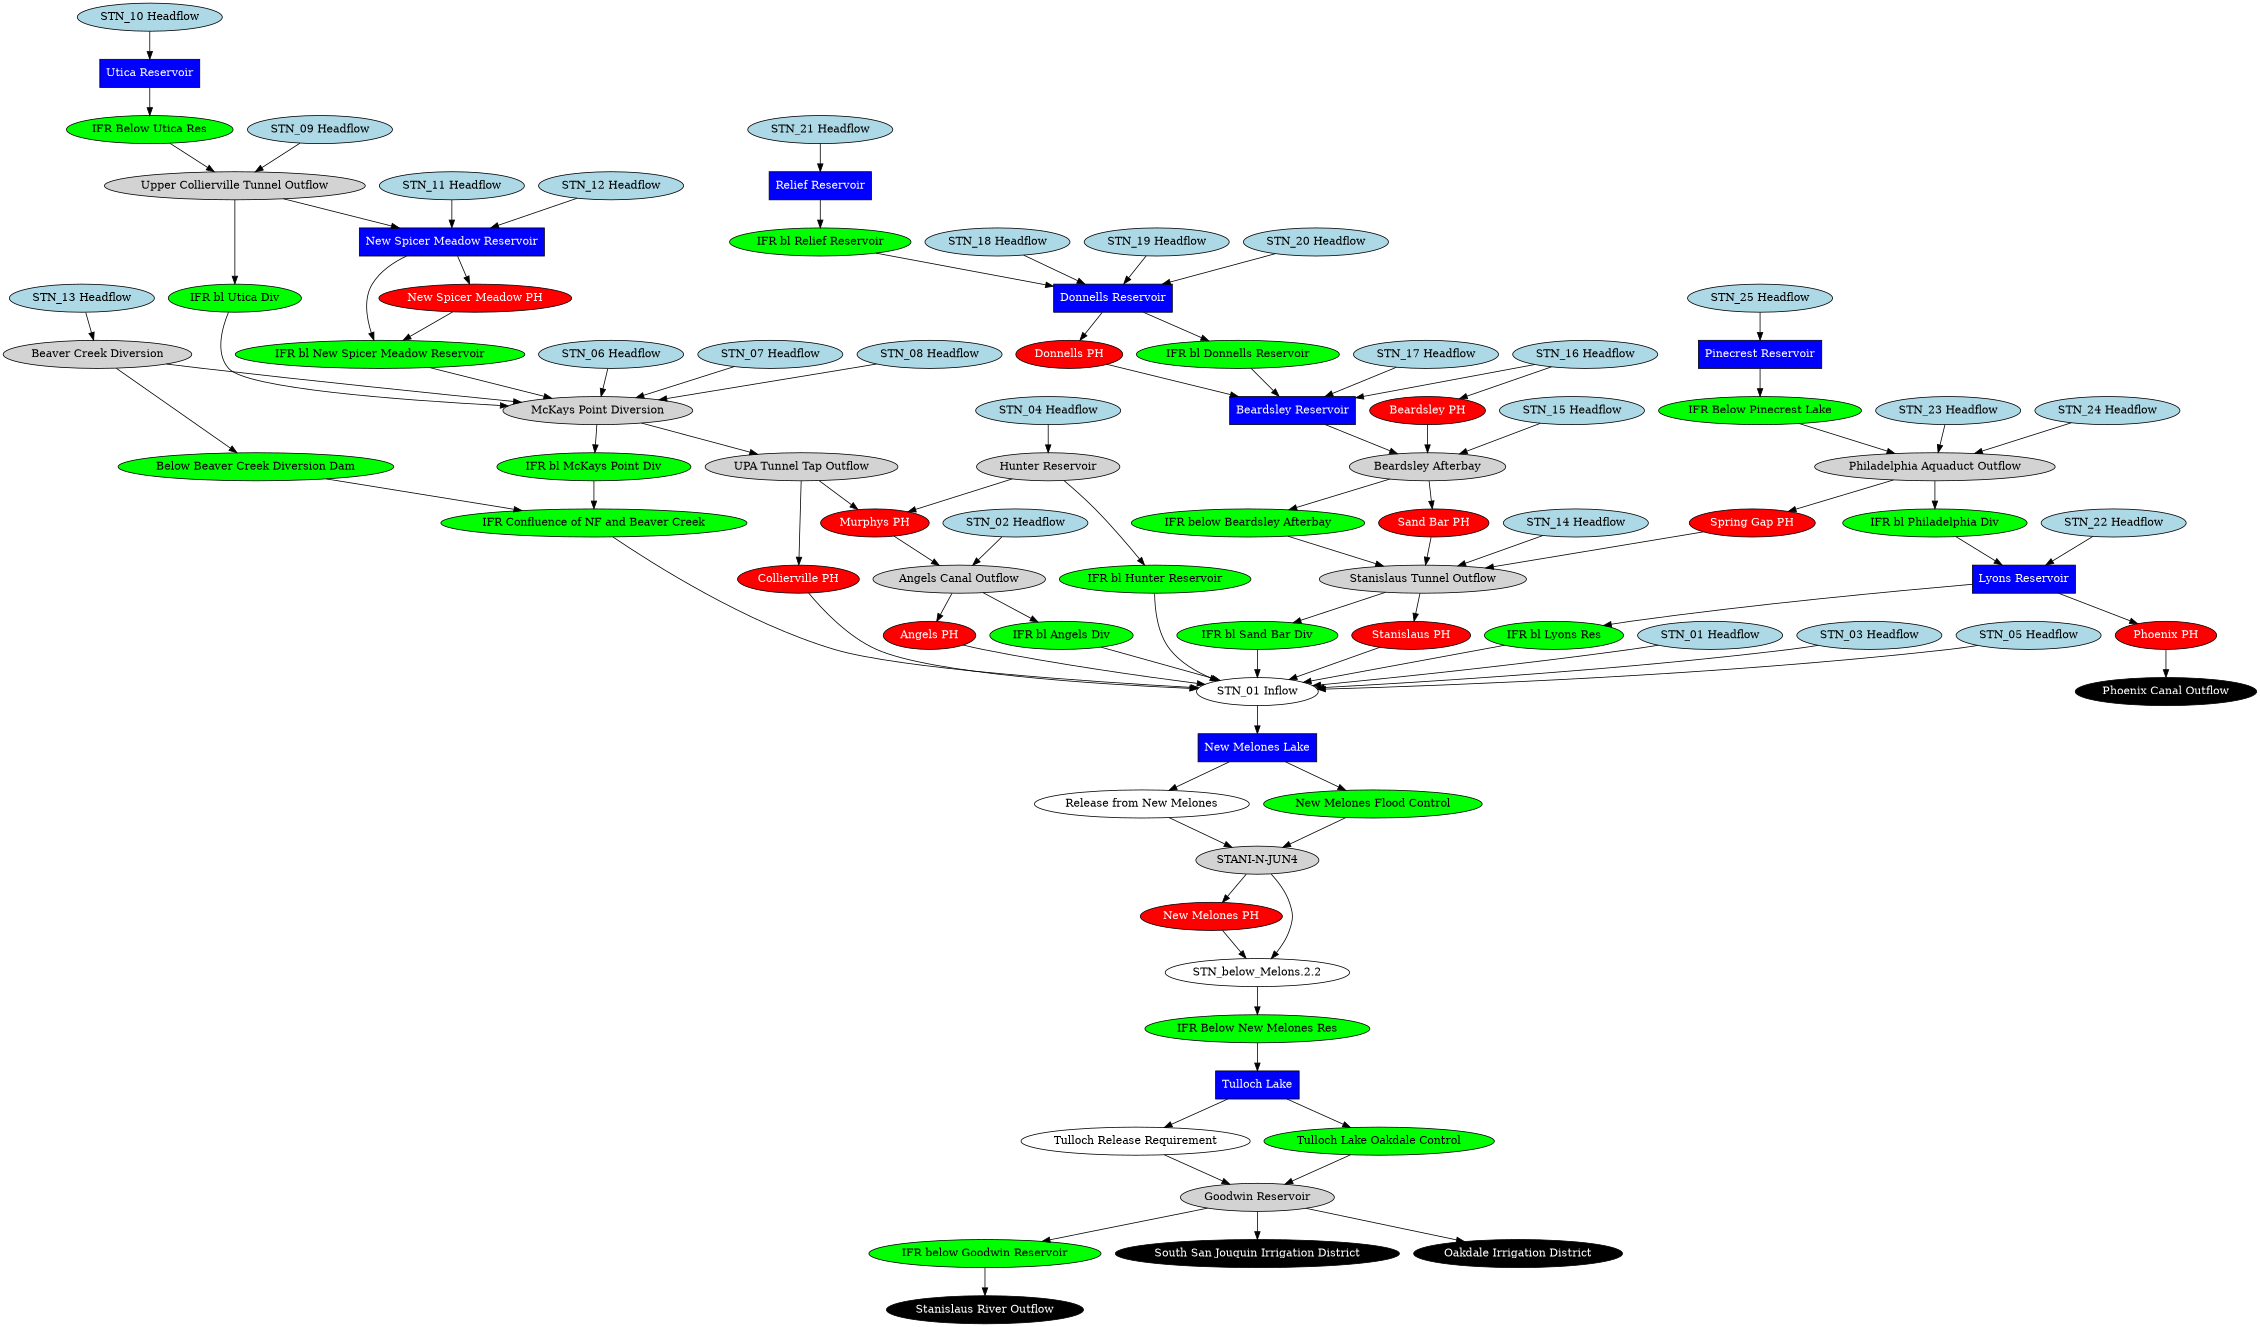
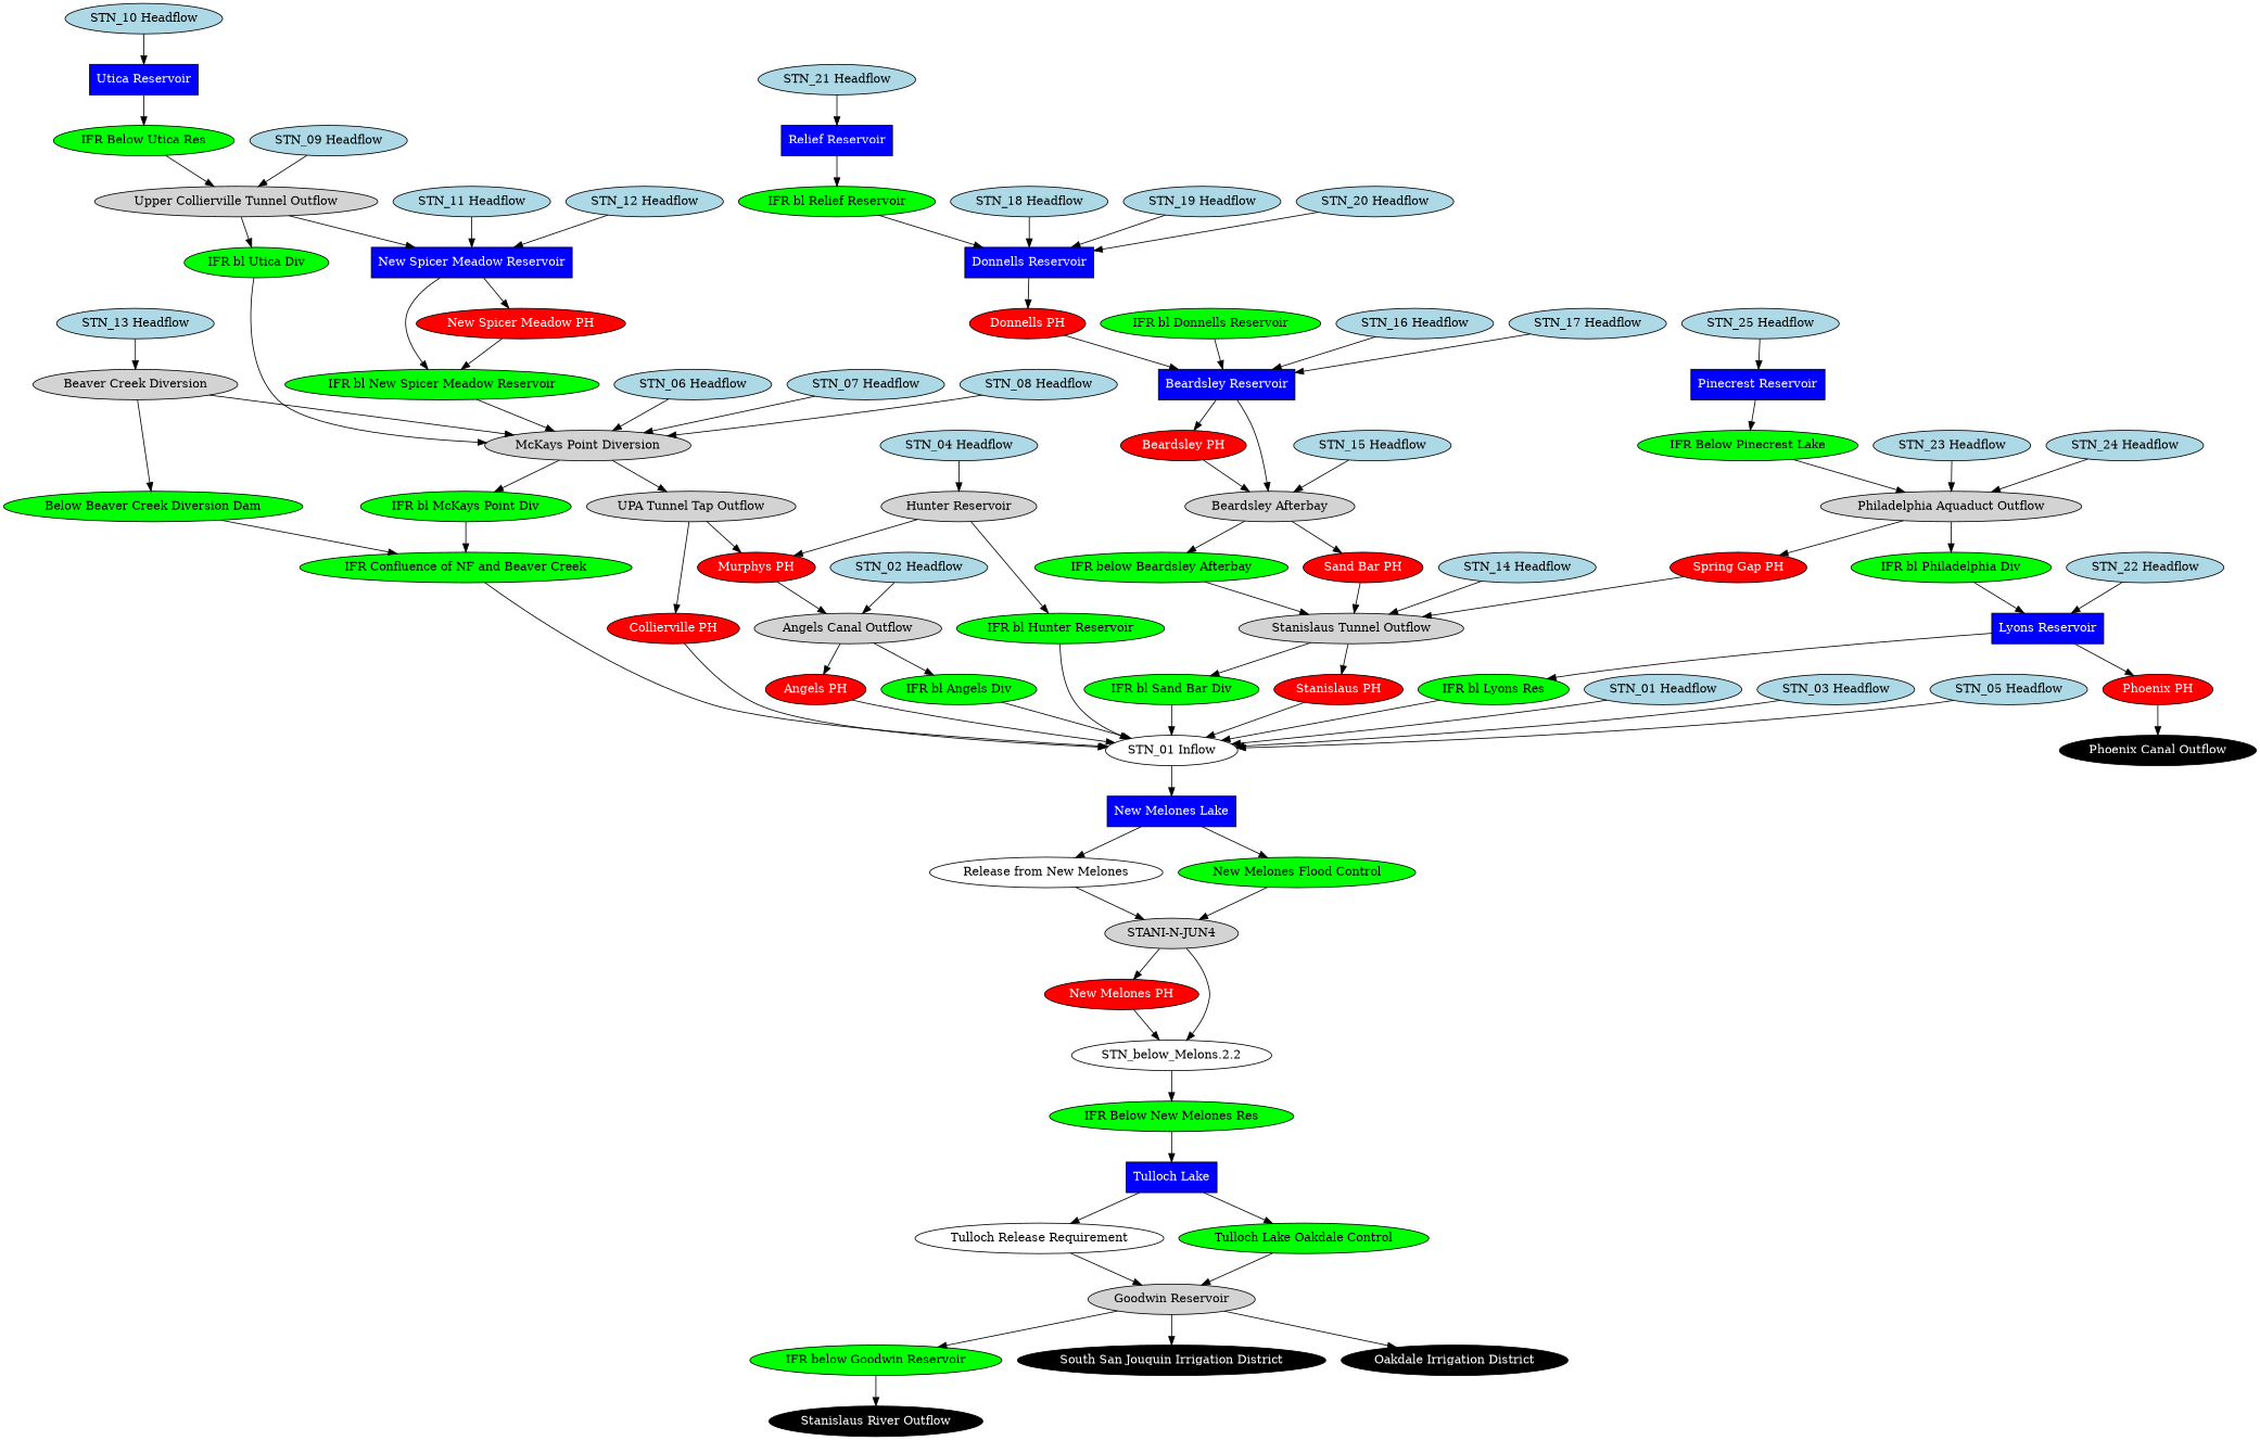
  digraph {
    node [fillcolor=lightblue fontcolor=black shape=oval style=filled]
    "Angels PH" [fillcolor=red fontcolor=white]
    "STN_01 Inflow" [fillcolor=white]
    "New Melones Lake" [fillcolor=blue fontcolor=white shape=rect]
    "Angels Canal Outflow" [fillcolor=lightgrey]
    "IFR bl Angels Div" [fillcolor=green]
    "Beardsley Reservoir" [fillcolor=blue fontcolor=white shape=rect]
    "Beardsley PH" [fillcolor=red fontcolor=white]
    "Beardsley Afterbay" [fillcolor=lightgrey]
    "IFR below Beardsley Afterbay" [fillcolor=green]
    "Sand Bar PH" [fillcolor=red fontcolor=white]
    "Beaver Creek Diversion" [fillcolor=lightgrey]
    "Below Beaver Creek Diversion Dam" [fillcolor=green]
    "McKays Point Diversion" [fillcolor=lightgrey]
    "IFR Confluence of NF and Beaver Creek" [fillcolor=green]
    "IFR bl McKays Point Div" [fillcolor=green]
    "UPA Tunnel Tap Outflow" [fillcolor=lightgrey]
    "Collierville PH" [fillcolor=red fontcolor=white]
    "Donnells PH" [fillcolor=red fontcolor=white]
    "Donnells Reservoir" [fillcolor=blue fontcolor=white shape=rect]
    "IFR bl Donnells Reservoir" [fillcolor=green]
    "IFR bl Hunter Reservoir" [fillcolor=green]
    "IFR bl Lyons Res" [fillcolor=green]
    "IFR bl New Spicer Meadow Reservoir" [fillcolor=green]
    "IFR bl Philadelphia Div" [fillcolor=green]
    "Lyons Reservoir" [fillcolor=blue fontcolor=white shape=rect]
    "Phoenix PH" [fillcolor=red fontcolor=white]
    "IFR bl Relief Reservoir" [fillcolor=green]
    "IFR bl Sand Bar Div" [fillcolor=green]
    "IFR bl Utica Div" [fillcolor=green]
    "IFR Below New Melones Res" [fillcolor=green]
    "Tulloch Lake" [fillcolor=blue fontcolor=white shape=rect]
    "Tulloch Release Requirement" [fillcolor=white]
    n33 [fillcolor=green label="Tulloch Lake Oakdale Control"]
    "IFR below Goodwin Reservoir" [fillcolor=green]
    "Stanislaus River Outflow" [fillcolor=black fontcolor=white]
    "IFR Below Pinecrest Lake" [fillcolor=green]
    "Philadelphia Aquaduct Outflow" [fillcolor=lightgrey]
    "Spring Gap PH" [fillcolor=red fontcolor=white]
    "IFR Below Utica Res" [fillcolor=green]
    "Upper Collierville Tunnel Outflow" [fillcolor=lightgrey]
    "New Spicer Meadow Reservoir" [fillcolor=blue fontcolor=white shape=rect]
    "Stanislaus Tunnel Outflow" [fillcolor=lightgrey]
    "Stanislaus PH" [fillcolor=red fontcolor=white]
    "Hunter Reservoir" [fillcolor=lightgrey]
    "Murphys PH" [fillcolor=red fontcolor=white]
    "Phoenix Canal Outflow" [fillcolor=black fontcolor=white]
    "Release from New Melones" [fillcolor=white]
    "New Melones Flood Control" [fillcolor=green]
    "STANI-N-JUN4" [fillcolor=lightgrey]
    "New Melones PH" [fillcolor=red fontcolor=white]
    "STN_below_Melons.2.2" [fillcolor=white]
    "New Spicer Meadow PH" [fillcolor=red fontcolor=white]
    "Pinecrest Reservoir" [fillcolor=blue fontcolor=white shape=rect]
    "Relief Reservoir" [fillcolor=blue fontcolor=white shape=rect]
    "South San Jouquin Irrigation District" [fillcolor=black fontcolor=white]
    "Oakdale Irrigation District" [fillcolor=black fontcolor=white]
    "STN_01 Headflow"
    "STN_02 Headflow"
    "STN_03 Headflow"
    "STN_04 Headflow"
    "STN_05 Headflow"
    "STN_06 Headflow"
    "STN_07 Headflow"
    "STN_08 Headflow"
    "STN_09 Headflow"
    "Utica Reservoir" [fillcolor=blue fontcolor=white shape=rect]
    "STN_10 Headflow"
    "STN_11 Headflow"
    "STN_12 Headflow"
    "STN_13 Headflow"
    "STN_14 Headflow"
    "STN_15 Headflow"
    "STN_16 Headflow"
    "STN_17 Headflow"
    "STN_18 Headflow"
    "STN_19 Headflow"
    "STN_20 Headflow"
    "STN_21 Headflow"
    "STN_22 Headflow"
    "STN_23 Headflow"
    "STN_24 Headflow"
    "STN_25 Headflow"
    "Goodwin Reservoir" [fillcolor=lightgrey]
    "Angels PH" -> "STN_01 Inflow"
    "STN_01 Inflow" -> "New Melones Lake"
    "New Melones Lake" -> "Release from New Melones"
    "New Melones Lake" -> "New Melones Flood Control"
    "Angels Canal Outflow" -> "Angels PH"
    "Angels Canal Outflow" -> "IFR bl Angels Div"
    "IFR bl Angels Div" -> "STN_01 Inflow"
-   "STN_16 Headflow" -> "Beardsley PH"
+   "Beardsley Reservoir" -> "Beardsley PH"
    "Beardsley Reservoir" -> "Beardsley Afterbay"
    "Beardsley PH" -> "Beardsley Afterbay"
    "Beardsley Afterbay" -> "IFR below Beardsley Afterbay"
    "Beardsley Afterbay" -> "Sand Bar PH"
    "IFR below Beardsley Afterbay" -> "Stanislaus Tunnel Outflow"
    "Sand Bar PH" -> "Stanislaus Tunnel Outflow"
    "Beaver Creek Diversion" -> "Below Beaver Creek Diversion Dam"
    "Beaver Creek Diversion" -> "McKays Point Diversion"
    "Below Beaver Creek Diversion Dam" -> "IFR Confluence of NF and Beaver Creek"
    "McKays Point Diversion" -> "IFR bl McKays Point Div"
    "McKays Point Diversion" -> "UPA Tunnel Tap Outflow"
    "IFR Confluence of NF and Beaver Creek" -> "STN_01 Inflow"
    "IFR bl McKays Point Div" -> "IFR Confluence of NF and Beaver Creek"
    "UPA Tunnel Tap Outflow" -> "Collierville PH"
    "UPA Tunnel Tap Outflow" -> "Murphys PH"
    "Collierville PH" -> "STN_01 Inflow"
    "Donnells PH" -> "Beardsley Reservoir"
    "Donnells Reservoir" -> "Donnells PH"
-   "Donnells Reservoir" -> "IFR bl Donnells Reservoir"
    "IFR bl Donnells Reservoir" -> "Beardsley Reservoir"
    "IFR bl Hunter Reservoir" -> "STN_01 Inflow"
    "IFR bl Lyons Res" -> "STN_01 Inflow"
    "IFR bl New Spicer Meadow Reservoir" -> "McKays Point Diversion"
    "IFR bl Philadelphia Div" -> "Lyons Reservoir"
    "Lyons Reservoir" -> "IFR bl Lyons Res"
    "Lyons Reservoir" -> "Phoenix PH"
    "Phoenix PH" -> "Phoenix Canal Outflow"
    "IFR bl Relief Reservoir" -> "Donnells Reservoir"
    "IFR bl Sand Bar Div" -> "STN_01 Inflow"
    "IFR bl Utica Div" -> "McKays Point Diversion"
    "IFR Below New Melones Res" -> "Tulloch Lake"
    "Tulloch Lake" -> "Tulloch Release Requirement"
    "Tulloch Lake" -> n33
    "Tulloch Release Requirement" -> "Goodwin Reservoir"
    n33 -> "Goodwin Reservoir"
    "IFR below Goodwin Reservoir" -> "Stanislaus River Outflow"
    "IFR Below Pinecrest Lake" -> "Philadelphia Aquaduct Outflow"
    "Philadelphia Aquaduct Outflow" -> "IFR bl Philadelphia Div"
    "Philadelphia Aquaduct Outflow" -> "Spring Gap PH"
    "Spring Gap PH" -> "Stanislaus Tunnel Outflow"
    "IFR Below Utica Res" -> "Upper Collierville Tunnel Outflow"
    "Upper Collierville Tunnel Outflow" -> "IFR bl Utica Div"
    "Upper Collierville Tunnel Outflow" -> "New Spicer Meadow Reservoir"
    "New Spicer Meadow Reservoir" -> "IFR bl New Spicer Meadow Reservoir"
    "New Spicer Meadow Reservoir" -> "New Spicer Meadow PH"
    "Stanislaus Tunnel Outflow" -> "IFR bl Sand Bar Div"
    "Stanislaus Tunnel Outflow" -> "Stanislaus PH"
    "Stanislaus PH" -> "STN_01 Inflow"
    "Hunter Reservoir" -> "IFR bl Hunter Reservoir"
    "Hunter Reservoir" -> "Murphys PH"
    "Murphys PH" -> "Angels Canal Outflow"
    "Release from New Melones" -> "STANI-N-JUN4"
    "New Melones Flood Control" -> "STANI-N-JUN4"
    "STANI-N-JUN4" -> "New Melones PH"
    "STANI-N-JUN4" -> "STN_below_Melons.2.2"
    "New Melones PH" -> "STN_below_Melons.2.2"
    "STN_below_Melons.2.2" -> "IFR Below New Melones Res"
    "New Spicer Meadow PH" -> "IFR bl New Spicer Meadow Reservoir"
    "Pinecrest Reservoir" -> "IFR Below Pinecrest Lake"
    "Relief Reservoir" -> "IFR bl Relief Reservoir"
    "STN_01 Headflow" -> "STN_01 Inflow"
    "STN_02 Headflow" -> "Angels Canal Outflow"
    "STN_03 Headflow" -> "STN_01 Inflow"
    "STN_04 Headflow" -> "Hunter Reservoir"
    "STN_05 Headflow" -> "STN_01 Inflow"
    "STN_06 Headflow" -> "McKays Point Diversion"
    "STN_07 Headflow" -> "McKays Point Diversion"
    "STN_08 Headflow" -> "McKays Point Diversion"
    "STN_09 Headflow" -> "Upper Collierville Tunnel Outflow"
    "Utica Reservoir" -> "IFR Below Utica Res"
    "STN_10 Headflow" -> "Utica Reservoir"
    "STN_11 Headflow" -> "New Spicer Meadow Reservoir"
    "STN_12 Headflow" -> "New Spicer Meadow Reservoir"
    "STN_13 Headflow" -> "Beaver Creek Diversion"
    "STN_14 Headflow" -> "Stanislaus Tunnel Outflow"
    "STN_15 Headflow" -> "Beardsley Afterbay"
    "STN_16 Headflow" -> "Beardsley Reservoir"
    "STN_17 Headflow" -> "Beardsley Reservoir"
    "STN_18 Headflow" -> "Donnells Reservoir"
    "STN_19 Headflow" -> "Donnells Reservoir"
    "STN_20 Headflow" -> "Donnells Reservoir"
    "STN_21 Headflow" -> "Relief Reservoir"
    "STN_22 Headflow" -> "Lyons Reservoir"
    "STN_23 Headflow" -> "Philadelphia Aquaduct Outflow"
    "STN_24 Headflow" -> "Philadelphia Aquaduct Outflow"
    "STN_25 Headflow" -> "Pinecrest Reservoir"
    "Goodwin Reservoir" -> "IFR below Goodwin Reservoir"
    "Goodwin Reservoir" -> "South San Jouquin Irrigation District"
    "Goodwin Reservoir" -> "Oakdale Irrigation District"
  }
